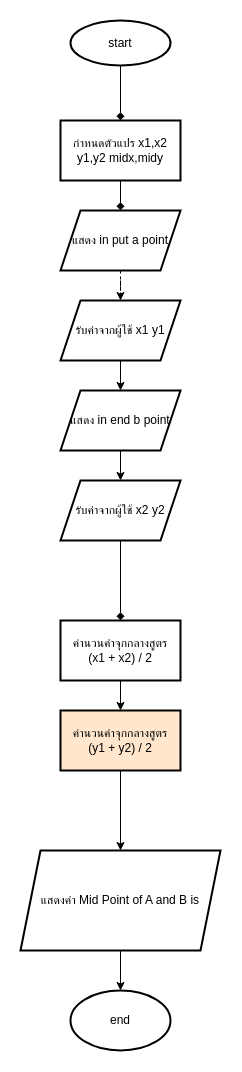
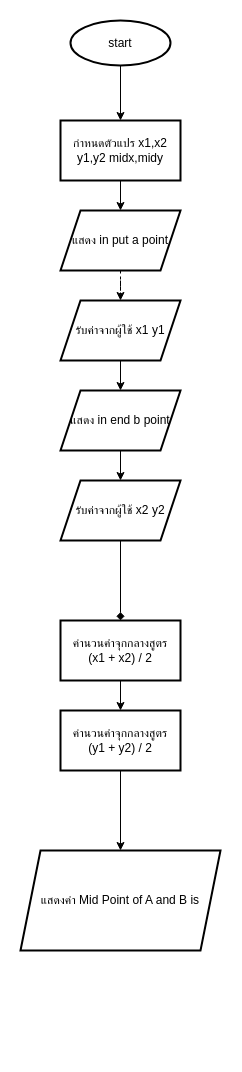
  <mxCell id="0" />
  <mxCell id="1" parent="0" />
- <mxCell id="2" value="" style="edgeStyle=orthogonalEdgeStyle;rounded=0;orthogonalLoop=1;jettySize=auto;html=1;endArrow=diamond;" parent="1" source="3" target="5" edge="1"><mxGeometry relative="1" as="geometry" /></mxCell>
+ <mxCell id="2" value="" style="edgeStyle=orthogonalEdgeStyle;rounded=0;orthogonalLoop=1;jettySize=auto;html=1;" parent="1" source="3" target="5" edge="1"><mxGeometry relative="1" as="geometry" /></mxCell>
  <mxCell id="3" value="start" style="strokeWidth=2;html=1;shape=mxgraph.flowchart.start_1;whiteSpace=wrap;" parent="1" vertex="1"><mxGeometry x="70" y="20" width="100" height="45" as="geometry" /></mxCell>
- <mxCell id="4" value="" style="edgeStyle=orthogonalEdgeStyle;rounded=0;orthogonalLoop=1;jettySize=auto;html=1;endArrow=diamond;" parent="1" source="5" target="9" edge="1"><mxGeometry relative="1" as="geometry" /></mxCell>
+ <mxCell id="4" value="" style="edgeStyle=orthogonalEdgeStyle;rounded=0;orthogonalLoop=1;jettySize=auto;html=1;" parent="1" source="5" target="9" edge="1"><mxGeometry relative="1" as="geometry" /></mxCell>
  <mxCell id="5" value="กำหนดตัวแปร x1,x2&lt;div&gt;y1,y2 midx,midy&lt;/div&gt;" style="whiteSpace=wrap;html=1;strokeWidth=2;" parent="1" vertex="1"><mxGeometry x="60" y="120" width="120" height="60" as="geometry" /></mxCell>
  <mxCell id="6" value="" style="edgeStyle=orthogonalEdgeStyle;rounded=0;orthogonalLoop=1;jettySize=auto;html=1;" parent="1" source="7" target="13" edge="1"><mxGeometry relative="1" as="geometry" /></mxCell>
  <mxCell id="7" value="รับค่าจากผู้ใช้ x1 y1" style="shape=parallelogram;perimeter=parallelogramPerimeter;whiteSpace=wrap;html=1;fixedSize=1;strokeWidth=2;" parent="1" vertex="1"><mxGeometry x="60" y="300" width="120" height="60" as="geometry" /></mxCell>
  <mxCell id="8" style="edgeStyle=orthogonalEdgeStyle;rounded=0;orthogonalLoop=1;jettySize=auto;html=1;dashed=1;" parent="1" source="9" target="7" edge="1"><mxGeometry relative="1" as="geometry" /></mxCell>
  <mxCell id="9" value="แสดง in put a point" style="shape=parallelogram;perimeter=parallelogramPerimeter;whiteSpace=wrap;html=1;fixedSize=1;strokeWidth=2;" parent="1" vertex="1"><mxGeometry x="60" y="210" width="120" height="60" as="geometry" /></mxCell>
  <mxCell id="10" value="" style="edgeStyle=orthogonalEdgeStyle;rounded=0;orthogonalLoop=1;jettySize=auto;html=1;endArrow=diamond;" parent="1" source="11" target="15" edge="1"><mxGeometry relative="1" as="geometry" /></mxCell>
  <mxCell id="11" value="รับค่าจากผู้ใช้ x2 y2" style="shape=parallelogram;perimeter=parallelogramPerimeter;whiteSpace=wrap;html=1;fixedSize=1;strokeWidth=2;" parent="1" vertex="1"><mxGeometry x="60" y="480" width="120" height="60" as="geometry" /></mxCell>
  <mxCell id="12" style="edgeStyle=orthogonalEdgeStyle;rounded=0;orthogonalLoop=1;jettySize=auto;html=1;" parent="1" source="13" target="11" edge="1"><mxGeometry relative="1" as="geometry" /></mxCell>
  <mxCell id="13" value="แสดง in end b point" style="shape=parallelogram;perimeter=parallelogramPerimeter;whiteSpace=wrap;html=1;fixedSize=1;strokeWidth=2;" parent="1" vertex="1"><mxGeometry x="60" y="390" width="120" height="60" as="geometry" /></mxCell>
  <mxCell id="14" value="" style="edgeStyle=orthogonalEdgeStyle;rounded=0;orthogonalLoop=1;jettySize=auto;html=1;" parent="1" source="15" target="17" edge="1"><mxGeometry relative="1" as="geometry" /></mxCell>
  <mxCell id="15" value="คำนวนค่าจุกกลางสูตร&lt;div&gt;(x1 + x2) / 2&lt;/div&gt;" style="whiteSpace=wrap;html=1;strokeWidth=2;" parent="1" vertex="1"><mxGeometry x="60" y="620" width="120" height="60" as="geometry" /></mxCell>
  <mxCell id="16" value="" style="edgeStyle=orthogonalEdgeStyle;rounded=0;orthogonalLoop=1;jettySize=auto;html=1;" parent="1" source="17" target="19" edge="1"><mxGeometry relative="1" as="geometry" /></mxCell>
- <mxCell id="17" value="คำนวนค่าจุกกลางสูตร&lt;div&gt;(y1 + y2) / 2&lt;/div&gt;" style="whiteSpace=wrap;html=1;strokeWidth=2;fillColor=#ffe6cc;" parent="1" vertex="1"><mxGeometry x="60" y="710" width="120" height="60" as="geometry" /></mxCell>
- <mxCell id="18" value="" style="edgeStyle=orthogonalEdgeStyle;rounded=0;orthogonalLoop=1;jettySize=auto;html=1;" parent="1" source="19" target="20" edge="1"><mxGeometry relative="1" as="geometry" /></mxCell>
+ <mxCell id="17" value="คำนวนค่าจุกกลางสูตร&lt;div&gt;(y1 + y2) / 2&lt;/div&gt;" style="whiteSpace=wrap;html=1;strokeWidth=2;" parent="1" vertex="1"><mxGeometry x="60" y="710" width="120" height="60" as="geometry" /></mxCell>
  <mxCell id="19" value="แสดงค่า Mid Point of A and B is" style="shape=parallelogram;perimeter=parallelogramPerimeter;whiteSpace=wrap;html=1;fixedSize=1;strokeWidth=2;" parent="1" vertex="1"><mxGeometry x="20" y="850" width="200" height="100" as="geometry" /></mxCell>
- <mxCell id="20" value="end" style="strokeWidth=2;html=1;shape=mxgraph.flowchart.start_1;whiteSpace=wrap;" parent="1" vertex="1"><mxGeometry x="70" y="990" width="100" height="60" as="geometry" /></mxCell>
